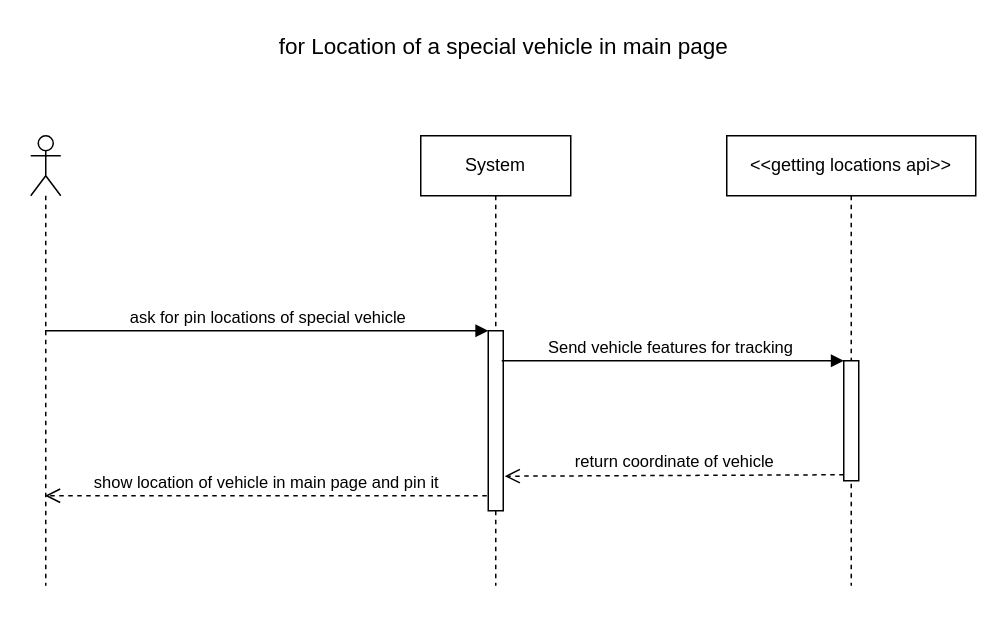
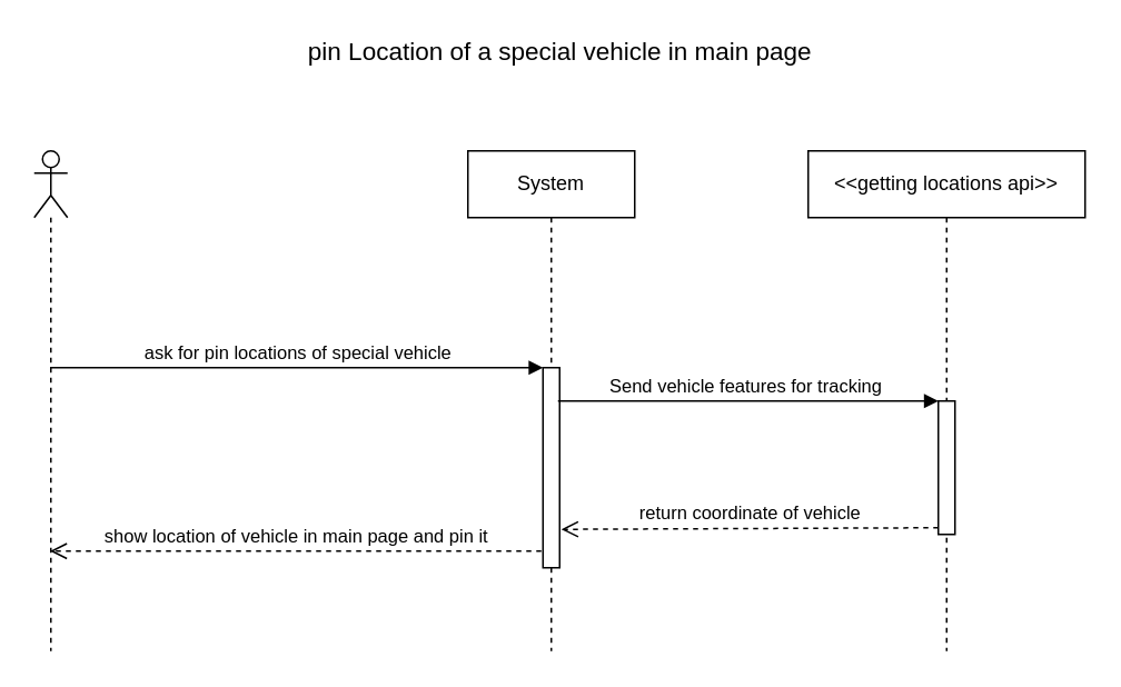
  <mxCell id="0" />
  <mxCell id="1" parent="0" />
  <mxCell id="2" value="" style="shape=umlLifeline;participant=umlActor;perimeter=lifelinePerimeter;whiteSpace=wrap;html=1;container=1;collapsible=0;recursiveResize=0;verticalAlign=top;spacingTop=36;labelBackgroundColor=#ffffff;outlineConnect=0;strokeWidth=1;" parent="1" vertex="1"><mxGeometry x="20" y="90" width="20" height="300" as="geometry" /></mxCell>
  <mxCell id="3" value="System" style="shape=umlLifeline;perimeter=lifelinePerimeter;whiteSpace=wrap;html=1;container=1;collapsible=0;recursiveResize=0;outlineConnect=0;strokeWidth=1;" parent="1" vertex="1"><mxGeometry x="280" y="90" width="100" height="300" as="geometry" /></mxCell>
  <mxCell id="4" value="" style="html=1;points=[];perimeter=orthogonalPerimeter;strokeWidth=1;" parent="3" vertex="1"><mxGeometry x="45" y="130" width="10" height="120" as="geometry" /></mxCell>
  <mxCell id="5" value="&amp;lt;&amp;lt;getting locations api&amp;gt;&amp;gt;" style="shape=umlLifeline;perimeter=lifelinePerimeter;whiteSpace=wrap;html=1;container=1;collapsible=0;recursiveResize=0;outlineConnect=0;strokeWidth=1;" parent="1" vertex="1"><mxGeometry x="484" y="90" width="166" height="300" as="geometry" /></mxCell>
  <mxCell id="6" value="" style="html=1;points=[];perimeter=orthogonalPerimeter;strokeWidth=1;" parent="5" vertex="1"><mxGeometry x="78" y="150" width="10" height="80" as="geometry" /></mxCell>
  <mxCell id="7" value="ask for pin locations of special vehicle" style="html=1;verticalAlign=bottom;endArrow=block;entryX=0;entryY=0;" parent="1" source="2" target="4" edge="1"><mxGeometry relative="1" as="geometry"><mxPoint x="255" y="220" as="sourcePoint" /></mxGeometry></mxCell>
  <mxCell id="8" value="Send vehicle features for tracking&amp;nbsp;" style="html=1;verticalAlign=bottom;endArrow=block;entryX=0;entryY=0;" parent="1" target="6" edge="1"><mxGeometry relative="1" as="geometry"><mxPoint x="334" y="240" as="sourcePoint" /></mxGeometry></mxCell>
  <mxCell id="9" value="return coordinate of vehicle" style="html=1;verticalAlign=bottom;endArrow=open;dashed=1;endSize=8;exitX=0;exitY=0.95;entryX=1.1;entryY=0.808;entryDx=0;entryDy=0;entryPerimeter=0;" parent="1" source="6" target="4" edge="1"><mxGeometry relative="1" as="geometry"><mxPoint x="459" y="316" as="targetPoint" /></mxGeometry></mxCell>
  <mxCell id="10" value="show location of vehicle in main page and pin it" style="html=1;verticalAlign=bottom;endArrow=open;dashed=1;endSize=8;" parent="1" target="2" edge="1"><mxGeometry relative="1" as="geometry"><mxPoint x="324" y="330" as="sourcePoint" /><mxPoint x="244" y="330" as="targetPoint" /></mxGeometry></mxCell>
- <mxCell id="11" value="&lt;font style=&quot;font-size: 15px&quot;&gt;for Location of a special vehicle in main page&lt;/font&gt;" style="text;html=1;strokeColor=none;fillColor=none;align=center;verticalAlign=middle;whiteSpace=wrap;rounded=0;" parent="1" vertex="1"><mxGeometry x="147.5" y="20" width="375" height="20" as="geometry" /></mxCell>
+ <mxCell id="11" value="&lt;font style=&quot;font-size: 15px&quot;&gt;pin Location of a special vehicle in main page&lt;/font&gt;" style="text;html=1;strokeColor=none;fillColor=none;align=center;verticalAlign=middle;whiteSpace=wrap;rounded=0;" parent="1" vertex="1"><mxGeometry x="147.5" y="20" width="375" height="20" as="geometry" /></mxCell>
